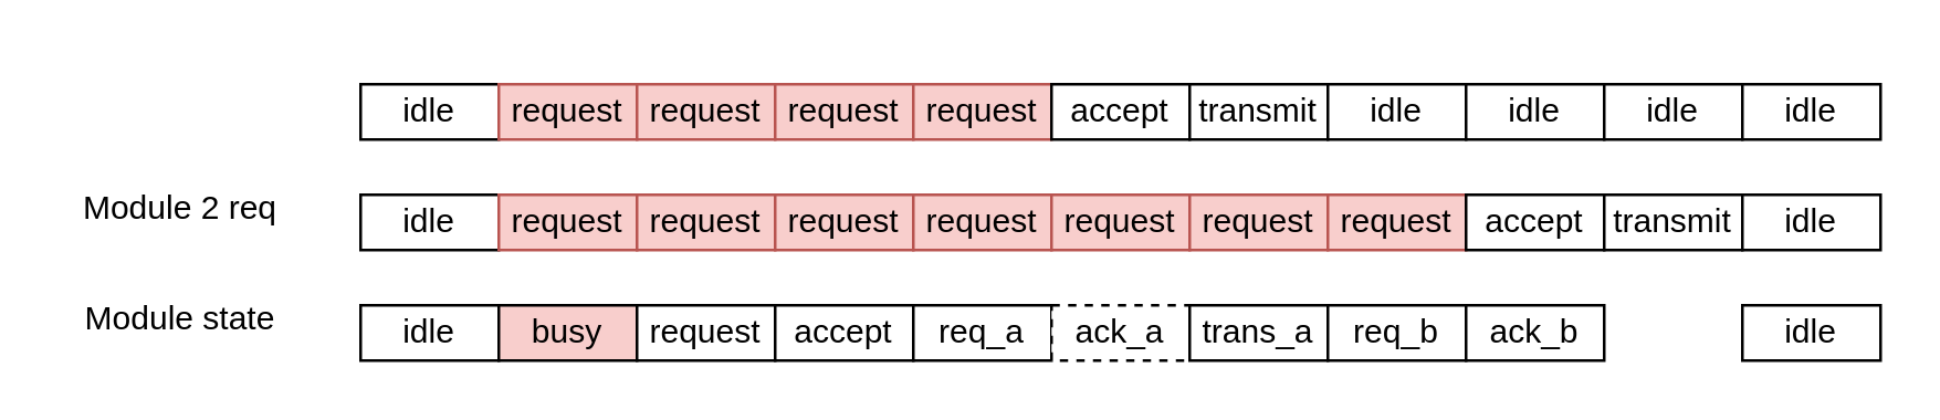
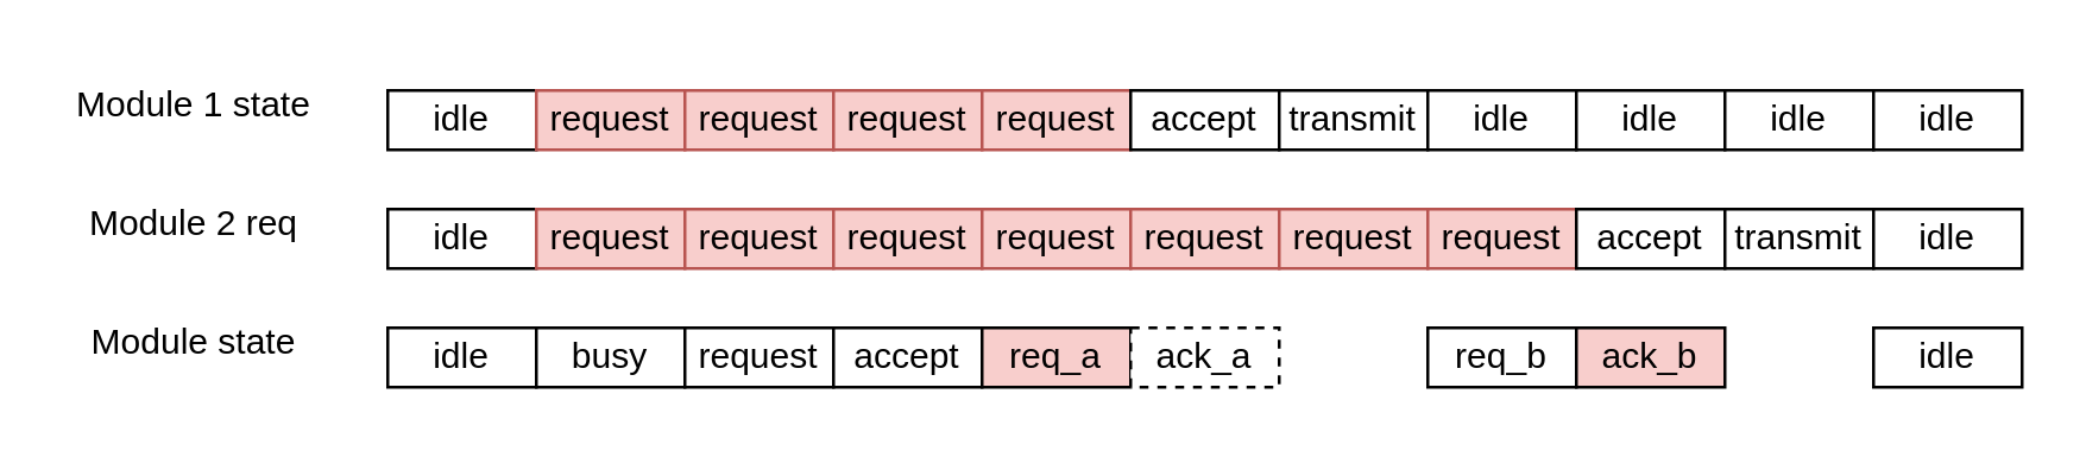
  <mxCell id="0" />
  <mxCell id="1" parent="0" />
  <mxCell id="2" value="idle" style="rounded=0;whiteSpace=wrap;html=1;" vertex="1" parent="1"><mxGeometry x="130" y="30" width="50" height="20" as="geometry" /></mxCell>
  <mxCell id="3" value="request" style="rounded=0;whiteSpace=wrap;html=1;fillColor=#f8cecc;strokeColor=#b85450;" vertex="1" parent="1"><mxGeometry x="180" y="30" width="50" height="20" as="geometry" /></mxCell>
+ <mxCell id="4" value="Module 1 state" style="text;html=1;align=center;verticalAlign=middle;whiteSpace=wrap;rounded=0;" vertex="1" parent="1"><mxGeometry x="20" y="20" width="90" height="30" as="geometry" /></mxCell>
  <mxCell id="5" value="Module 2 req" style="text;html=1;align=center;verticalAlign=middle;whiteSpace=wrap;rounded=0;" vertex="1" parent="1"><mxGeometry x="20" y="60" width="90" height="30" as="geometry" /></mxCell>
  <mxCell id="6" value="Module state" style="text;html=1;align=center;verticalAlign=middle;whiteSpace=wrap;rounded=0;" vertex="1" parent="1"><mxGeometry x="20" y="100" width="90" height="30" as="geometry" /></mxCell>
  <mxCell id="7" value="idle" style="rounded=0;whiteSpace=wrap;html=1;" vertex="1" parent="1"><mxGeometry x="130" y="70" width="50" height="20" as="geometry" /></mxCell>
  <mxCell id="8" value="idle" style="rounded=0;whiteSpace=wrap;html=1;" vertex="1" parent="1"><mxGeometry x="130" y="110" width="50" height="20" as="geometry" /></mxCell>
  <mxCell id="9" value="request" style="rounded=0;whiteSpace=wrap;html=1;fillColor=#f8cecc;strokeColor=#b85450;" vertex="1" parent="1"><mxGeometry x="180" y="70" width="50" height="20" as="geometry" /></mxCell>
- <mxCell id="10" value="busy" style="rounded=0;whiteSpace=wrap;html=1;fillColor=#f8cecc;" vertex="1" parent="1"><mxGeometry x="180" y="110" width="50" height="20" as="geometry" /></mxCell>
+ <mxCell id="10" value="busy" style="rounded=0;whiteSpace=wrap;html=1;" vertex="1" parent="1"><mxGeometry x="180" y="110" width="50" height="20" as="geometry" /></mxCell>
  <mxCell id="11" value="request" style="rounded=0;whiteSpace=wrap;html=1;" vertex="1" parent="1"><mxGeometry x="230" y="110" width="50" height="20" as="geometry" /></mxCell>
  <mxCell id="12" value="request" style="rounded=0;whiteSpace=wrap;html=1;fillColor=#f8cecc;strokeColor=#b85450;" vertex="1" parent="1"><mxGeometry x="230" y="70" width="50" height="20" as="geometry" /></mxCell>
  <mxCell id="13" value="request" style="rounded=0;whiteSpace=wrap;html=1;fillColor=#f8cecc;strokeColor=#b85450;" vertex="1" parent="1"><mxGeometry x="230" y="30" width="50" height="20" as="geometry" /></mxCell>
  <mxCell id="14" value="accept" style="rounded=0;whiteSpace=wrap;html=1;" vertex="1" parent="1"><mxGeometry x="280" y="110" width="50" height="20" as="geometry" /></mxCell>
  <mxCell id="15" value="request" style="rounded=0;whiteSpace=wrap;html=1;fillColor=#f8cecc;strokeColor=#b85450;" vertex="1" parent="1"><mxGeometry x="280" y="70" width="50" height="20" as="geometry" /></mxCell>
  <mxCell id="16" value="request" style="rounded=0;whiteSpace=wrap;html=1;fillColor=#f8cecc;strokeColor=#b85450;" vertex="1" parent="1"><mxGeometry x="280" y="30" width="50" height="20" as="geometry" /></mxCell>
- <mxCell id="17" value="req_a" style="rounded=0;whiteSpace=wrap;html=1;" vertex="1" parent="1"><mxGeometry x="330" y="110" width="50" height="20" as="geometry" /></mxCell>
+ <mxCell id="17" value="req_a" style="rounded=0;whiteSpace=wrap;html=1;fillColor=#f8cecc;" vertex="1" parent="1"><mxGeometry x="330" y="110" width="50" height="20" as="geometry" /></mxCell>
  <mxCell id="18" value="request" style="rounded=0;whiteSpace=wrap;html=1;fillColor=#f8cecc;strokeColor=#b85450;" vertex="1" parent="1"><mxGeometry x="330" y="70" width="50" height="20" as="geometry" /></mxCell>
  <mxCell id="19" value="request" style="rounded=0;whiteSpace=wrap;html=1;fillColor=#f8cecc;strokeColor=#b85450;" vertex="1" parent="1"><mxGeometry x="330" y="30" width="50" height="20" as="geometry" /></mxCell>
  <mxCell id="20" value="ack_a" style="rounded=0;whiteSpace=wrap;html=1;dashed=1;" vertex="1" parent="1"><mxGeometry x="380" y="110" width="50" height="20" as="geometry" /></mxCell>
  <mxCell id="21" value="request" style="rounded=0;whiteSpace=wrap;html=1;fillColor=#f8cecc;strokeColor=#b85450;" vertex="1" parent="1"><mxGeometry x="380" y="70" width="50" height="20" as="geometry" /></mxCell>
  <mxCell id="22" value="accept" style="rounded=0;whiteSpace=wrap;html=1;" vertex="1" parent="1"><mxGeometry x="380" y="30" width="50" height="20" as="geometry" /></mxCell>
- <mxCell id="23" value="trans_a" style="rounded=0;whiteSpace=wrap;html=1;" vertex="1" parent="1"><mxGeometry x="430" y="110" width="50" height="20" as="geometry" /></mxCell>
  <mxCell id="24" value="request" style="rounded=0;whiteSpace=wrap;html=1;fillColor=#f8cecc;strokeColor=#b85450;" vertex="1" parent="1"><mxGeometry x="430" y="70" width="50" height="20" as="geometry" /></mxCell>
  <mxCell id="25" value="transmit" style="rounded=0;whiteSpace=wrap;html=1;" vertex="1" parent="1"><mxGeometry x="430" y="30" width="50" height="20" as="geometry" /></mxCell>
  <mxCell id="26" value="req_b" style="rounded=0;whiteSpace=wrap;html=1;" vertex="1" parent="1"><mxGeometry x="480" y="110" width="50" height="20" as="geometry" /></mxCell>
  <mxCell id="27" value="request" style="rounded=0;whiteSpace=wrap;html=1;fillColor=#f8cecc;strokeColor=#b85450;" vertex="1" parent="1"><mxGeometry x="480" y="70" width="50" height="20" as="geometry" /></mxCell>
  <mxCell id="28" value="idle" style="rounded=0;whiteSpace=wrap;html=1;" vertex="1" parent="1"><mxGeometry x="480" y="30" width="50" height="20" as="geometry" /></mxCell>
- <mxCell id="29" value="ack_b" style="rounded=0;whiteSpace=wrap;html=1;" vertex="1" parent="1"><mxGeometry x="530" y="110" width="50" height="20" as="geometry" /></mxCell>
+ <mxCell id="29" value="ack_b" style="rounded=0;whiteSpace=wrap;html=1;fillColor=#f8cecc;" vertex="1" parent="1"><mxGeometry x="530" y="110" width="50" height="20" as="geometry" /></mxCell>
  <mxCell id="30" value="accept" style="rounded=0;whiteSpace=wrap;html=1;" vertex="1" parent="1"><mxGeometry x="530" y="70" width="50" height="20" as="geometry" /></mxCell>
  <mxCell id="31" value="idle" style="rounded=0;whiteSpace=wrap;html=1;" vertex="1" parent="1"><mxGeometry x="530" y="30" width="50" height="20" as="geometry" /></mxCell>
  <mxCell id="32" value="transmit" style="rounded=0;whiteSpace=wrap;html=1;" vertex="1" parent="1"><mxGeometry x="580" y="70" width="50" height="20" as="geometry" /></mxCell>
  <mxCell id="33" value="idle" style="rounded=0;whiteSpace=wrap;html=1;" vertex="1" parent="1"><mxGeometry x="580" y="30" width="50" height="20" as="geometry" /></mxCell>
  <mxCell id="34" value="idle" style="rounded=0;whiteSpace=wrap;html=1;" vertex="1" parent="1"><mxGeometry x="630" y="30" width="50" height="20" as="geometry" /></mxCell>
  <mxCell id="35" value="idle" style="rounded=0;whiteSpace=wrap;html=1;" vertex="1" parent="1"><mxGeometry x="630" y="70" width="50" height="20" as="geometry" /></mxCell>
  <mxCell id="36" value="idle" style="rounded=0;whiteSpace=wrap;html=1;" vertex="1" parent="1"><mxGeometry x="630" y="110" width="50" height="20" as="geometry" /></mxCell>
